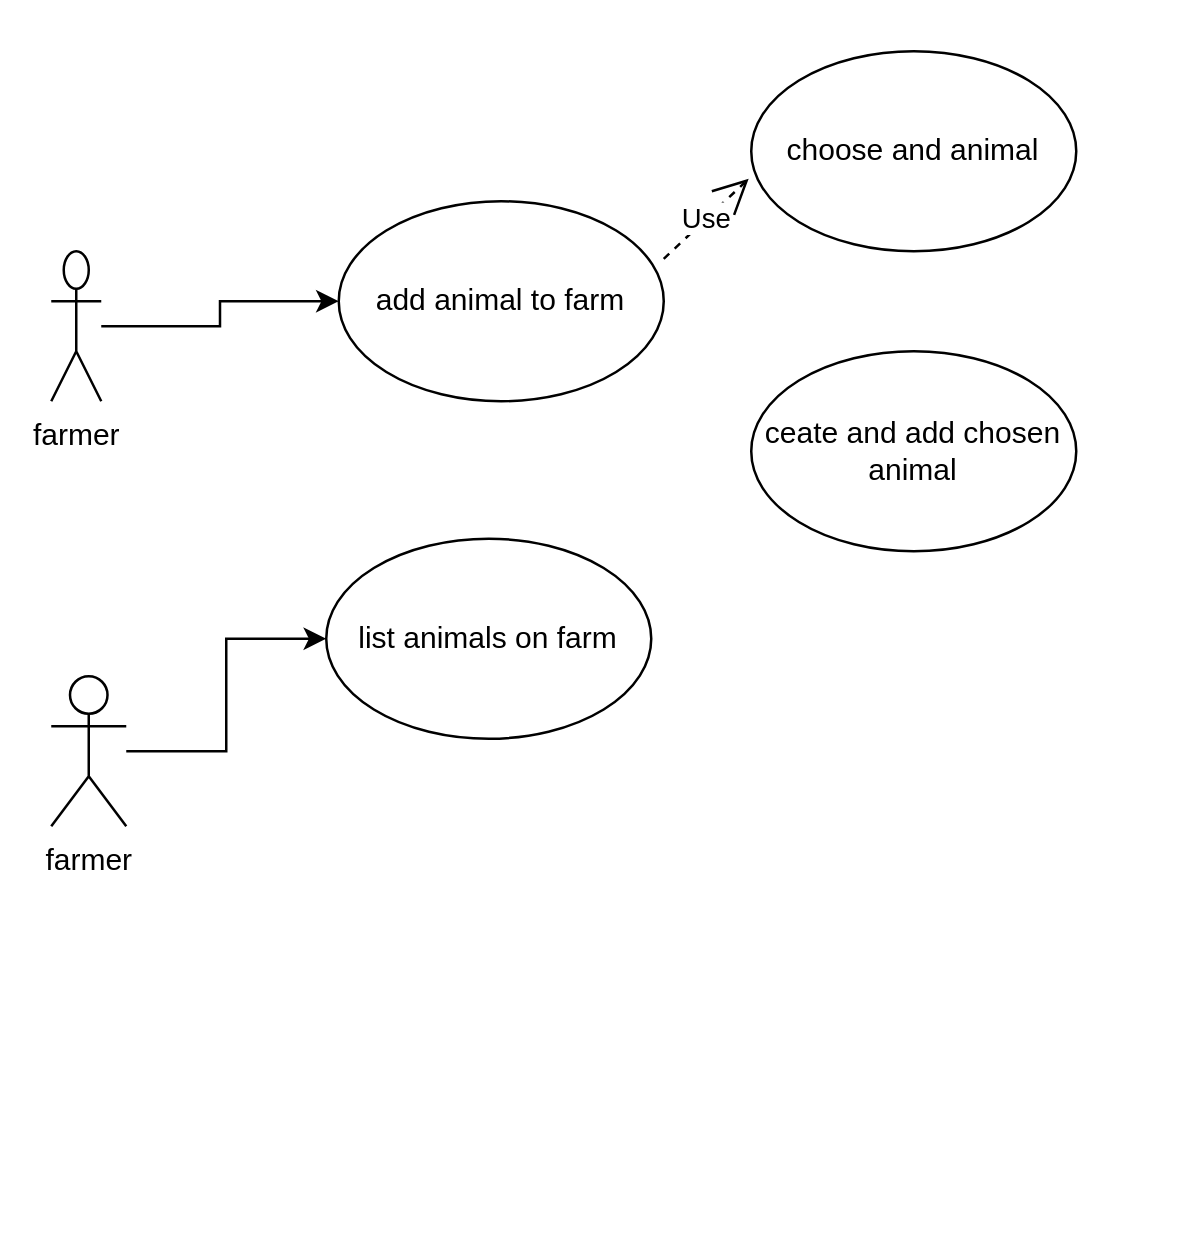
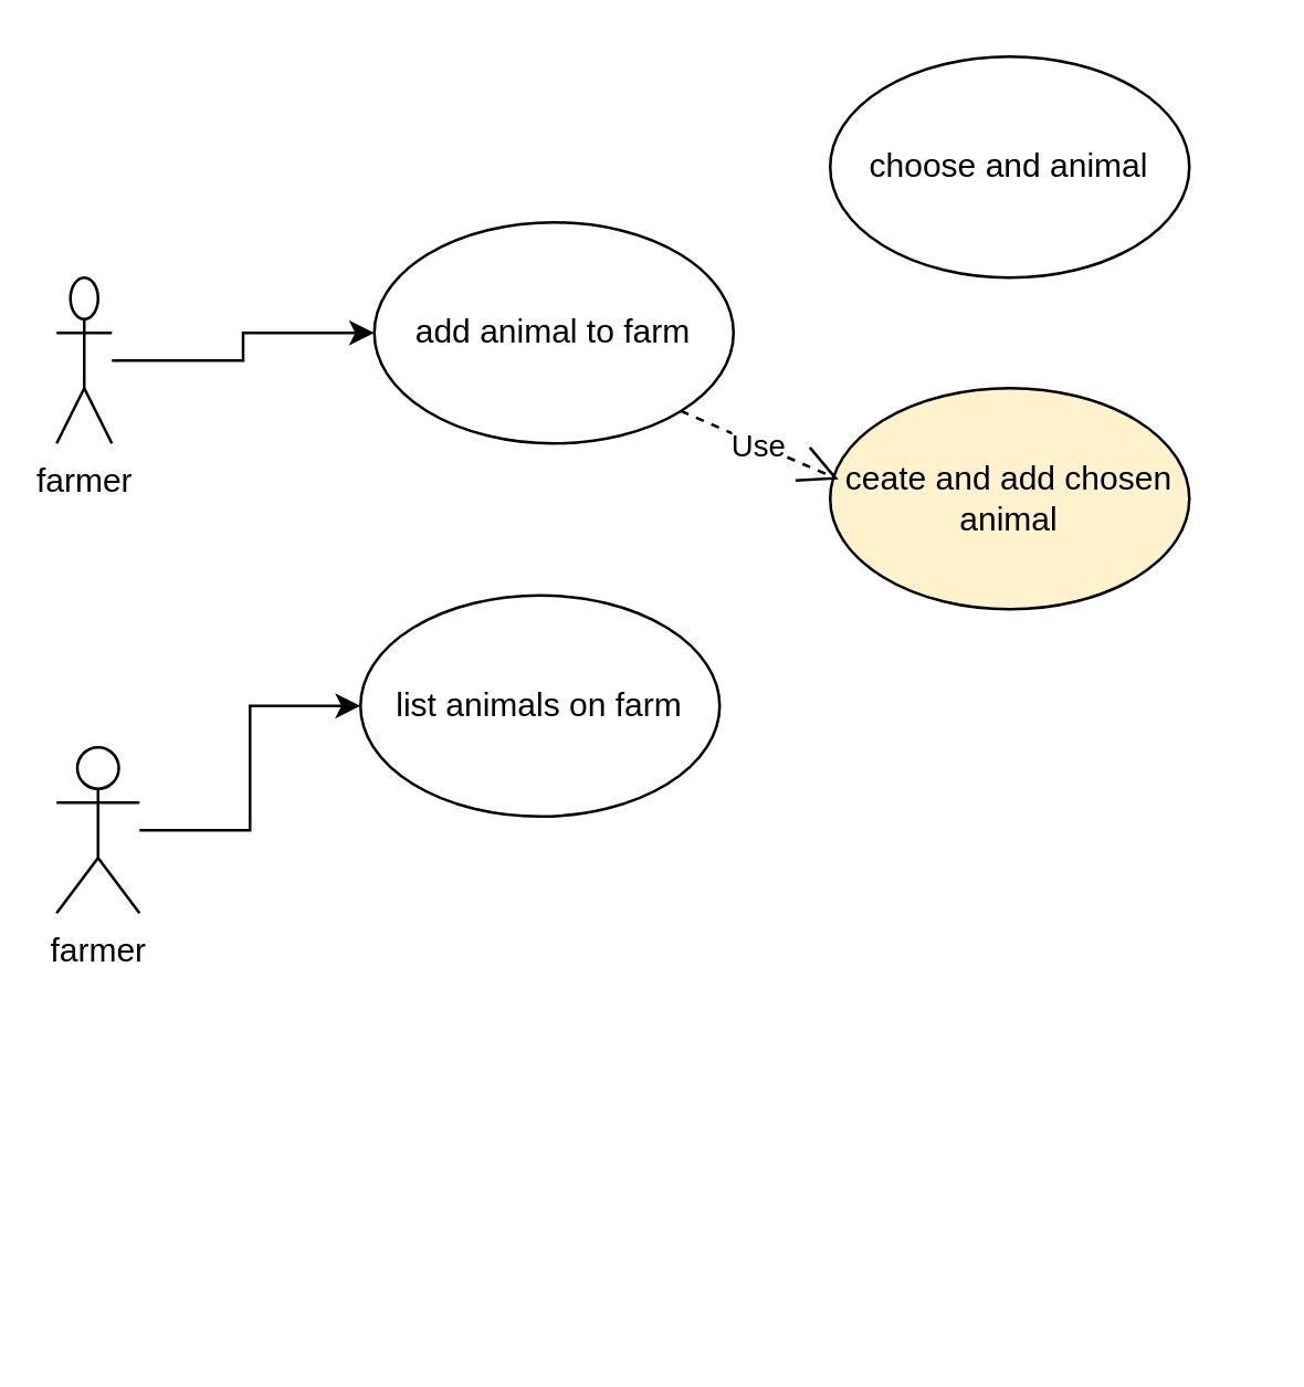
  <mxCell id="0" />
  <mxCell id="1" parent="0" />
  <mxCell id="2" style="edgeStyle=orthogonalEdgeStyle;rounded=0;orthogonalLoop=1;jettySize=auto;html=1;" parent="1" source="3" target="12" edge="1"><mxGeometry relative="1" as="geometry" /></mxCell>
  <mxCell id="3" value="farmer" style="shape=umlActor;verticalLabelPosition=bottom;labelBackgroundColor=#ffffff;verticalAlign=top;html=1;" parent="1" vertex="1"><mxGeometry x="20" y="270" width="30" height="60" as="geometry" /></mxCell>
  <mxCell id="4" style="edgeStyle=orthogonalEdgeStyle;rounded=0;html=1;exitX=0.5;exitY=1;entryX=0.5;entryY=0;jettySize=auto;orthogonalLoop=1;" parent="1" edge="1"><mxGeometry relative="1" as="geometry"><mxPoint x="370" y="200" as="sourcePoint" /></mxGeometry></mxCell>
  <mxCell id="5" style="edgeStyle=orthogonalEdgeStyle;rounded=0;html=1;exitX=0.5;exitY=1;entryX=0.5;entryY=0;jettySize=auto;orthogonalLoop=1;" parent="1" edge="1"><mxGeometry relative="1" as="geometry"><mxPoint x="370" y="110" as="sourcePoint" /></mxGeometry></mxCell>
  <mxCell id="6" style="edgeStyle=orthogonalEdgeStyle;rounded=0;html=1;exitX=1;exitY=0;entryX=0;entryY=0.5;jettySize=auto;orthogonalLoop=1;" parent="1" edge="1"><mxGeometry relative="1" as="geometry"><mxPoint x="419" y="230" as="sourcePoint" /></mxGeometry></mxCell>
  <mxCell id="7" style="edgeStyle=orthogonalEdgeStyle;rounded=0;html=1;exitX=0.5;exitY=1;entryX=0.5;entryY=0;jettySize=auto;orthogonalLoop=1;" parent="1" edge="1"><mxGeometry relative="1" as="geometry"><mxPoint x="370" y="400" as="sourcePoint" /></mxGeometry></mxCell>
  <mxCell id="8" style="edgeStyle=orthogonalEdgeStyle;rounded=0;html=1;exitX=1;exitY=0.5;entryX=0;entryY=0.5;jettySize=auto;orthogonalLoop=1;" parent="1" edge="1"><mxGeometry relative="1" as="geometry"><mxPoint x="450" y="480" as="sourcePoint" /></mxGeometry></mxCell>
  <mxCell id="9" value="add animal to farm" style="ellipse;whiteSpace=wrap;html=1;" parent="1" vertex="1"><mxGeometry x="135" y="80" width="130" height="80" as="geometry" /></mxCell>
  <mxCell id="10" value="choose and animal" style="ellipse;whiteSpace=wrap;html=1;" parent="1" vertex="1"><mxGeometry x="300" y="20" width="130" height="80" as="geometry" /></mxCell>
- <mxCell id="11" value="ceate and add chosen animal" style="ellipse;whiteSpace=wrap;html=1;" parent="1" vertex="1"><mxGeometry x="300" y="140" width="130" height="80" as="geometry" /></mxCell>
+ <mxCell id="11" value="ceate and add chosen animal" style="ellipse;whiteSpace=wrap;html=1;fillColor=#fff2cc;" parent="1" vertex="1"><mxGeometry x="300" y="140" width="130" height="80" as="geometry" /></mxCell>
  <mxCell id="12" value="list animals on farm" style="ellipse;whiteSpace=wrap;html=1;" parent="1" vertex="1"><mxGeometry x="130" y="215" width="130" height="80" as="geometry" /></mxCell>
  <mxCell id="13" style="edgeStyle=orthogonalEdgeStyle;rounded=0;orthogonalLoop=1;jettySize=auto;html=1;" parent="1" source="14" target="9" edge="1"><mxGeometry relative="1" as="geometry" /></mxCell>
  <mxCell id="14" value="farmer" style="shape=umlActor;verticalLabelPosition=bottom;labelBackgroundColor=#ffffff;verticalAlign=top;html=1;" parent="1" vertex="1"><mxGeometry x="20" y="100" width="20" height="60" as="geometry" /></mxCell>
- <mxCell id="16" value="Use" style="endArrow=open;endSize=12;dashed=1;html=1;exitX=1;exitY=0.288;exitDx=0;exitDy=0;entryX=-0.008;entryY=0.638;entryDx=0;entryDy=0;entryPerimeter=0;exitPerimeter=0;" edge="1" parent="1" source="9" target="10"><mxGeometry width="160" relative="1" as="geometry"><mxPoint x="240.962" y="158.284" as="sourcePoint" /><mxPoint x="302.99" y="183.04" as="targetPoint" /></mxGeometry></mxCell>
+ <mxCell id="15" value="Use" style="endArrow=open;endSize=12;dashed=1;html=1;exitX=1;exitY=1;exitDx=0;exitDy=0;entryX=0.023;entryY=0.413;entryDx=0;entryDy=0;entryPerimeter=0;" edge="1" parent="1" source="9" target="11"><mxGeometry width="160" relative="1" as="geometry"><mxPoint x="250" y="290" as="sourcePoint" /><mxPoint x="410" y="290" as="targetPoint" /></mxGeometry></mxCell>
